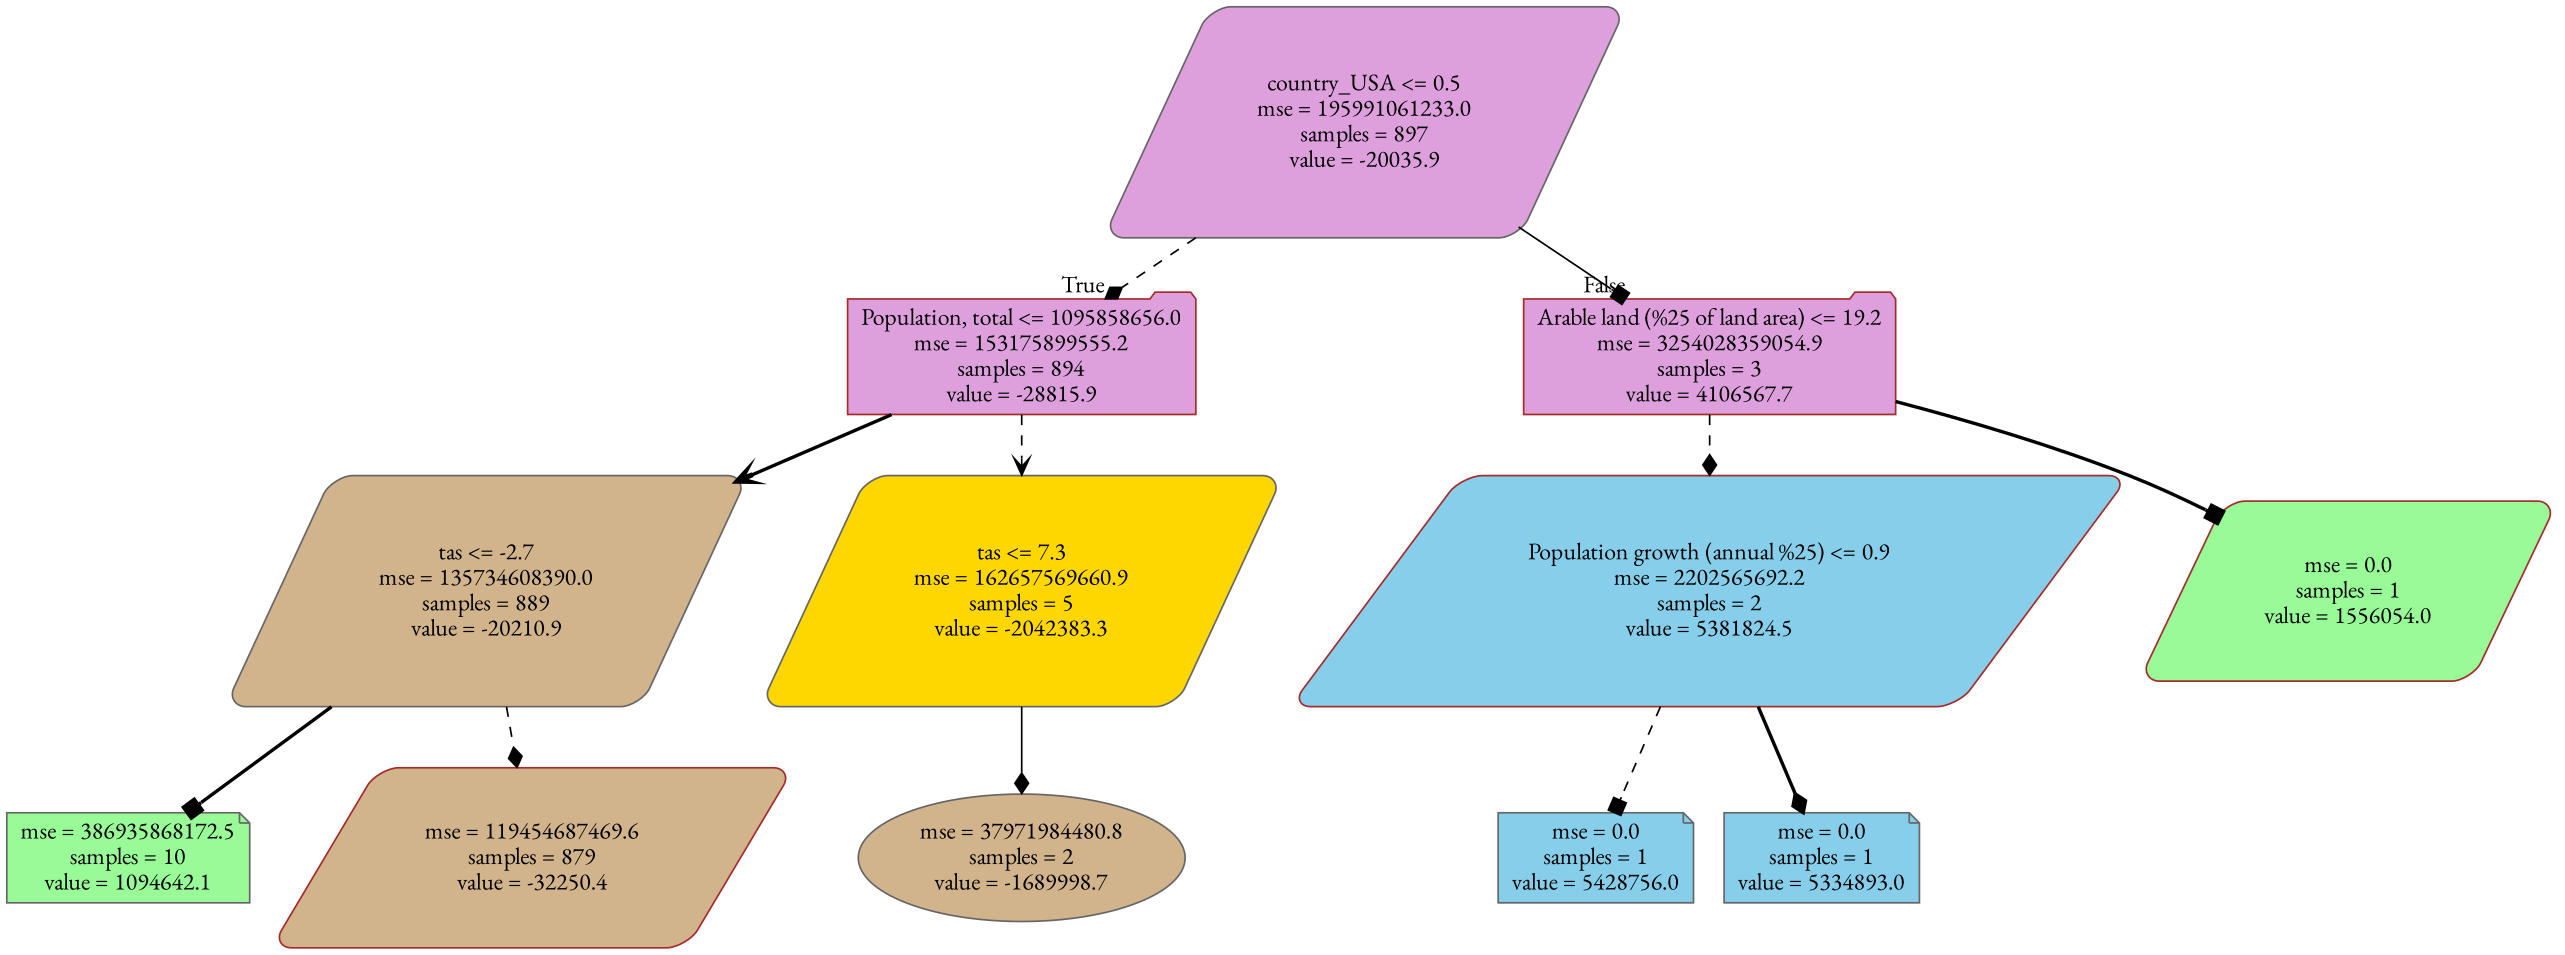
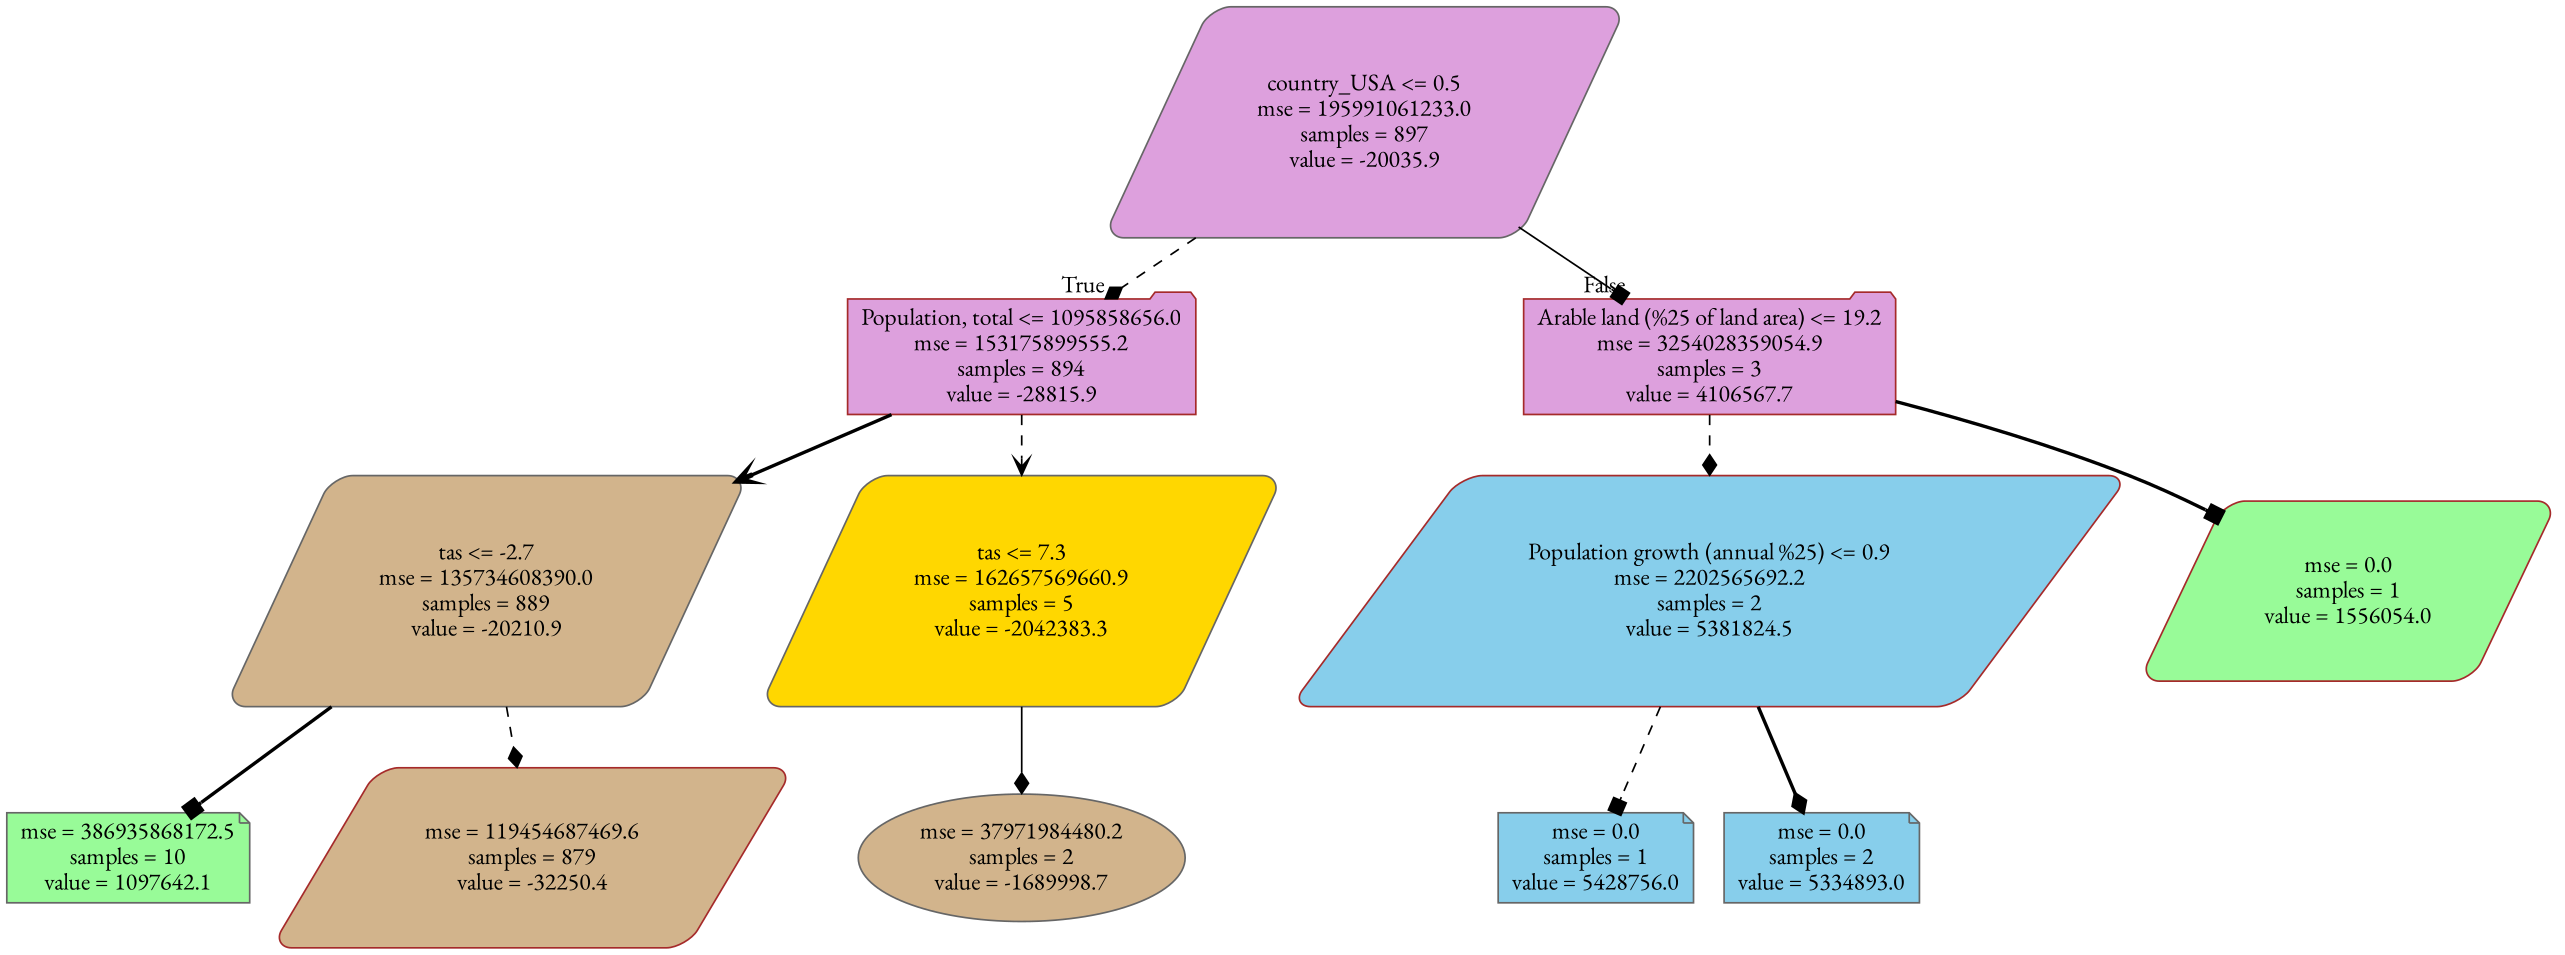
  digraph {
    fontname="EB Garamond"
    node [color=gray40 fillcolor=plum fontname="EB Garamond" shape=parallelogram style="rounded,filled"]
    edge [arrowhead=diamond fontname="EB Garamond" style=dashed]
    n1 [label="country_USA <= 0.5\nmse = 195991061233.0\nsamples = 897\nvalue = -20035.9"]
    n2 [color=brown label="Population, total <= 1095858656.0\nmse = 153175899555.2\nsamples = 894\nvalue = -28815.9" shape=folder]
    n3 [color=brown label="Arable land (%25 of land area) <= 19.2\nmse = 3254028359054.9\nsamples = 3\nvalue = 4106567.7" shape=folder]
    n4 [fillcolor=tan label="tas <= -2.7\nmse = 135734608390.0\nsamples = 889\nvalue = -20210.9"]
    n5 [fillcolor=gold label="tas <= 7.3\nmse = 162657569660.9\nsamples = 5\nvalue = -2042383.3"]
    n6 [color=brown fillcolor=skyblue label="Population growth (annual %25) <= 0.9\nmse = 2202565692.2\nsamples = 2\nvalue = 5381824.5"]
    n7 [color=brown fillcolor=palegreen label="mse = 0.0\nsamples = 1\nvalue = 1556054.0"]
-   n8 [fillcolor=palegreen label="mse = 386935868172.5\nsamples = 10\nvalue = 1094642.1" shape=note]
+   n8 [fillcolor=palegreen label="mse = 386935868172.5\nsamples = 10\nvalue = 1097642.1" shape=note]
    n9 [color=brown fillcolor=tan label="mse = 119454687469.6\nsamples = 879\nvalue = -32250.4"]
-   n10 [fillcolor=tan label="mse = 37971984480.8\nsamples = 2\nvalue = -1689998.7" shape=ellipse]
+   n10 [fillcolor=tan label="mse = 37971984480.2\nsamples = 2\nvalue = -1689998.7" shape=ellipse]
    n11 [fillcolor=skyblue label="mse = 0.0\nsamples = 1\nvalue = 5428756.0" shape=note]
-   n12 [fillcolor=skyblue label="mse = 0.0\nsamples = 1\nvalue = 5334893.0" shape=note]
+   n12 [fillcolor=skyblue label="mse = 0.0\nsamples = 2\nvalue = 5334893.0" shape=note]
    n1 -> n2 [headlabel=True labelangle=45 labeldistance=2.5]
    n1 -> n3 [arrowhead=box headlabel=False labelangle=-45 labeldistance=2.5 style=solid]
    n2 -> n4 [arrowhead=vee style=bold]
    n2 -> n5 [arrowhead=vee]
    n3 -> n6
    n3 -> n7 [arrowhead=box style=bold]
    n4 -> n8 [arrowhead=box style=bold]
    n4 -> n9
    n5 -> n10 [style=solid]
    n6 -> n11 [arrowhead=box]
    n6 -> n12 [style=bold]
  }
